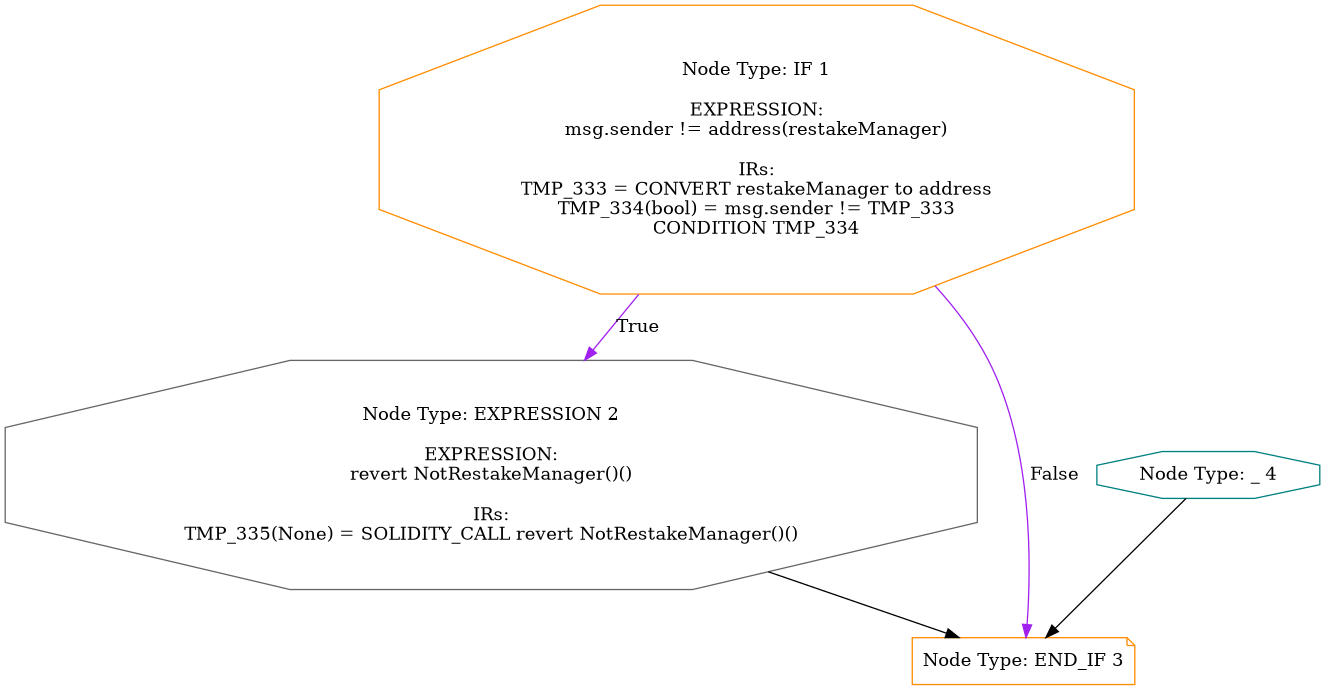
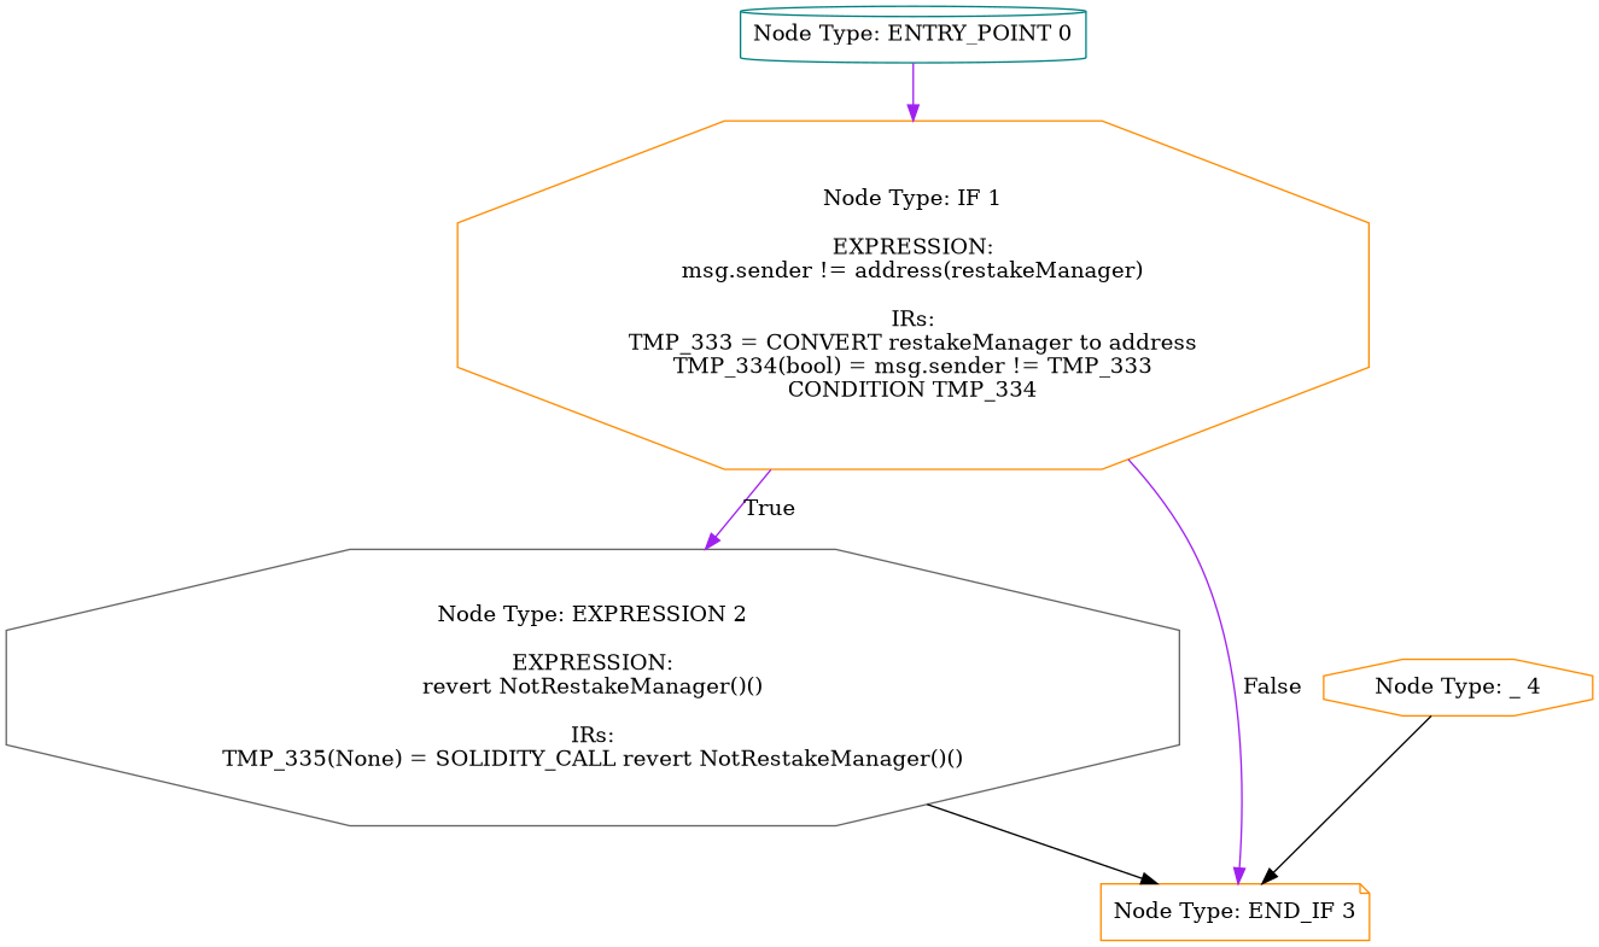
  digraph {
    node [color=teal shape=octagon]
    edge [color=purple]
+   n1 [label="Node Type: ENTRY_POINT 0\n" shape=cylinder]
    n2 [color=darkorange label="Node Type: IF 1\n\nEXPRESSION:\nmsg.sender != address(restakeManager)\n\nIRs:\nTMP_333 = CONVERT restakeManager to address\nTMP_334(bool) = msg.sender != TMP_333\nCONDITION TMP_334"]
    n3 [color=gray40 label="Node Type: EXPRESSION 2\n\nEXPRESSION:\nrevert NotRestakeManager()()\n\nIRs:\nTMP_335(None) = SOLIDITY_CALL revert NotRestakeManager()()"]
    n4 [color=darkorange label="Node Type: END_IF 3\n" shape=note]
-   n5 [label="Node Type: _ 4\n"]
+   n5 [color=darkorange label="Node Type: _ 4\n"]
+   n1 -> n2
    n2 -> n3 [label=True]
    n2 -> n4 [label=False]
    n3 -> n4 [color=black]
    n5 -> n4 [color=black]
  }
